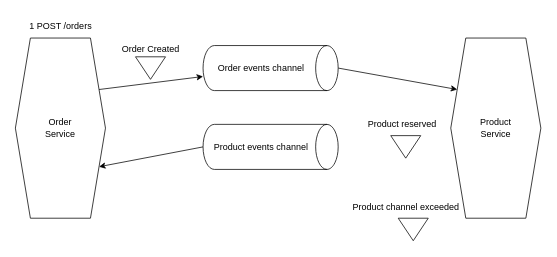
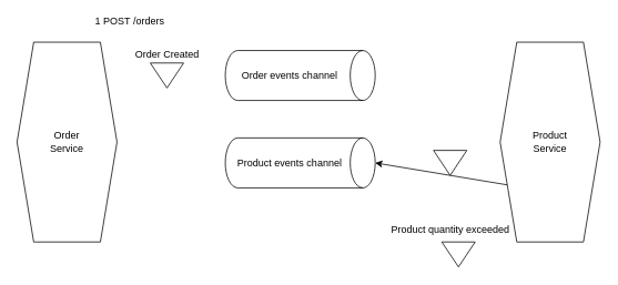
  <mxCell id="0" />
  <mxCell id="1" parent="0" />
- <mxCell id="2" style="rounded=0;orthogonalLoop=1;jettySize=auto;html=1;exitX=1;exitY=0.25;exitDx=0;exitDy=0;" edge="1" parent="1" source="3" target="7"><mxGeometry relative="1" as="geometry" /></mxCell>
  <mxCell id="3" value="Order&lt;br&gt;Service" style="shape=hexagon;perimeter=hexagonPerimeter2;whiteSpace=wrap;html=1;fixedSize=1;" vertex="1" parent="1"><mxGeometry x="20" y="50" width="120" height="240" as="geometry" /></mxCell>
+ <mxCell id="4" style="edgeStyle=none;rounded=0;orthogonalLoop=1;jettySize=auto;html=1;exitX=0;exitY=0.75;exitDx=0;exitDy=0;entryX=0.5;entryY=0;entryDx=0;entryDy=0;entryPerimeter=0;" edge="1" parent="1" source="5" target="9"><mxGeometry relative="1" as="geometry" /></mxCell>
  <mxCell id="5" value="Product&lt;br&gt;Service" style="shape=hexagon;perimeter=hexagonPerimeter2;whiteSpace=wrap;html=1;fixedSize=1;" vertex="1" parent="1"><mxGeometry x="600" y="50" width="120" height="240" as="geometry" /></mxCell>
- <mxCell id="6" style="edgeStyle=none;rounded=0;orthogonalLoop=1;jettySize=auto;html=1;exitX=0.5;exitY=0;exitDx=0;exitDy=0;exitPerimeter=0;entryX=0;entryY=0.25;entryDx=0;entryDy=0;" edge="1" parent="1" source="7" target="5"><mxGeometry relative="1" as="geometry" /></mxCell>
  <mxCell id="7" value="Order events channel" style="shape=cylinder3;whiteSpace=wrap;html=1;boundedLbl=1;backgroundOutline=1;size=15;direction=south;" vertex="1" parent="1"><mxGeometry x="270" y="60" width="180" height="60" as="geometry" /></mxCell>
- <mxCell id="8" style="edgeStyle=none;rounded=0;orthogonalLoop=1;jettySize=auto;html=1;exitX=0.5;exitY=1;exitDx=0;exitDy=0;exitPerimeter=0;entryX=1;entryY=0.75;entryDx=0;entryDy=0;" edge="1" parent="1" source="9" target="3"><mxGeometry relative="1" as="geometry" /></mxCell>
  <mxCell id="9" value="Product events channel" style="shape=cylinder3;whiteSpace=wrap;html=1;boundedLbl=1;backgroundOutline=1;size=15;direction=south;" vertex="1" parent="1"><mxGeometry x="270" y="165" width="180" height="60" as="geometry" /></mxCell>
  <mxCell id="10" value="Order Created" style="text;html=1;align=center;verticalAlign=middle;resizable=0;points=[];autosize=1;strokeColor=none;fillColor=none;" vertex="1" parent="1"><mxGeometry x="150" y="50" width="100" height="30" as="geometry" /></mxCell>
  <mxCell id="11" value="" style="triangle;whiteSpace=wrap;html=1;direction=south;" vertex="1" parent="1"><mxGeometry x="530" y="290" width="40" height="30" as="geometry" /></mxCell>
  <mxCell id="12" value="" style="triangle;whiteSpace=wrap;html=1;direction=south;" vertex="1" parent="1"><mxGeometry x="520" y="180" width="40" height="30" as="geometry" /></mxCell>
  <mxCell id="13" value="" style="triangle;whiteSpace=wrap;html=1;direction=south;" vertex="1" parent="1"><mxGeometry x="180" y="75" width="40" height="30" as="geometry" /></mxCell>
- <mxCell id="14" value="Product reserved" style="text;html=1;align=center;verticalAlign=middle;resizable=0;points=[];autosize=1;strokeColor=none;fillColor=none;" vertex="1" parent="1"><mxGeometry x="480" y="150" width="110" height="30" as="geometry" /></mxCell>
- <mxCell id="15" value="Product channel exceeded" style="text;html=1;align=center;verticalAlign=middle;resizable=0;points=[];autosize=1;strokeColor=none;fillColor=none;" vertex="1" parent="1"><mxGeometry x="455" y="260" width="170" height="30" as="geometry" /></mxCell>
- <mxCell id="16" value="1 POST /orders" style="text;html=1;align=center;verticalAlign=middle;resizable=0;points=[];autosize=1;strokeColor=none;fillColor=none;" vertex="1" parent="1"><mxGeometry x="25" y="20" width="110" height="30" as="geometry" /></mxCell>
+ <mxCell id="15" value="Product quantity exceeded" style="text;html=1;align=center;verticalAlign=middle;resizable=0;points=[];autosize=1;strokeColor=none;fillColor=none;" vertex="1" parent="1"><mxGeometry x="455" y="260" width="170" height="30" as="geometry" /></mxCell>
+ <mxCell id="16" value="1 POST /orders" style="text;html=1;align=center;verticalAlign=middle;resizable=0;points=[];autosize=1;strokeColor=none;fillColor=none;" vertex="1" parent="1"><mxGeometry x="100" y="10" width="110" height="30" as="geometry" /></mxCell>
